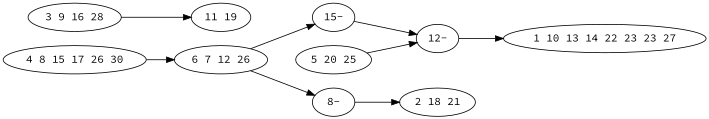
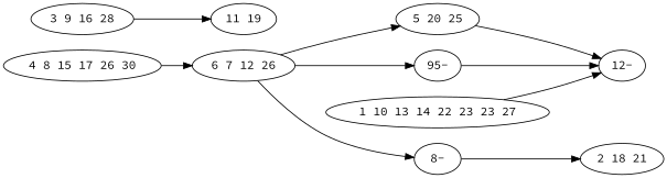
  digraph {
    fontname="Source Code Pro"
    rankdir=LR
    node [fontname="Source Code Pro"]
    edge [fontname="Source Code Pro"]
    n1 [label="4 8 15 17 26 30"]
    n2 [label="6 7 12 26"]
    n3 [label="5 20 25"]
-   n4 [label="15-"]
+   n4 [label="95-"]
    n5 [label="8-"]
    n6 [label="12-"]
    n7 [label="2 18 21"]
    n8 [label="1 10 13 14 22 23 23 27"]
    n9 [label="3 9 16 28"]
    n10 [label="11 19"]
    n1 -> n2
+   n2 -> n3
    n2 -> n4
    n2 -> n5
    n3 -> n6
    n4 -> n6
    n5 -> n7
-   n6 -> n8
+   n8 -> n6
    n9 -> n10
  }
